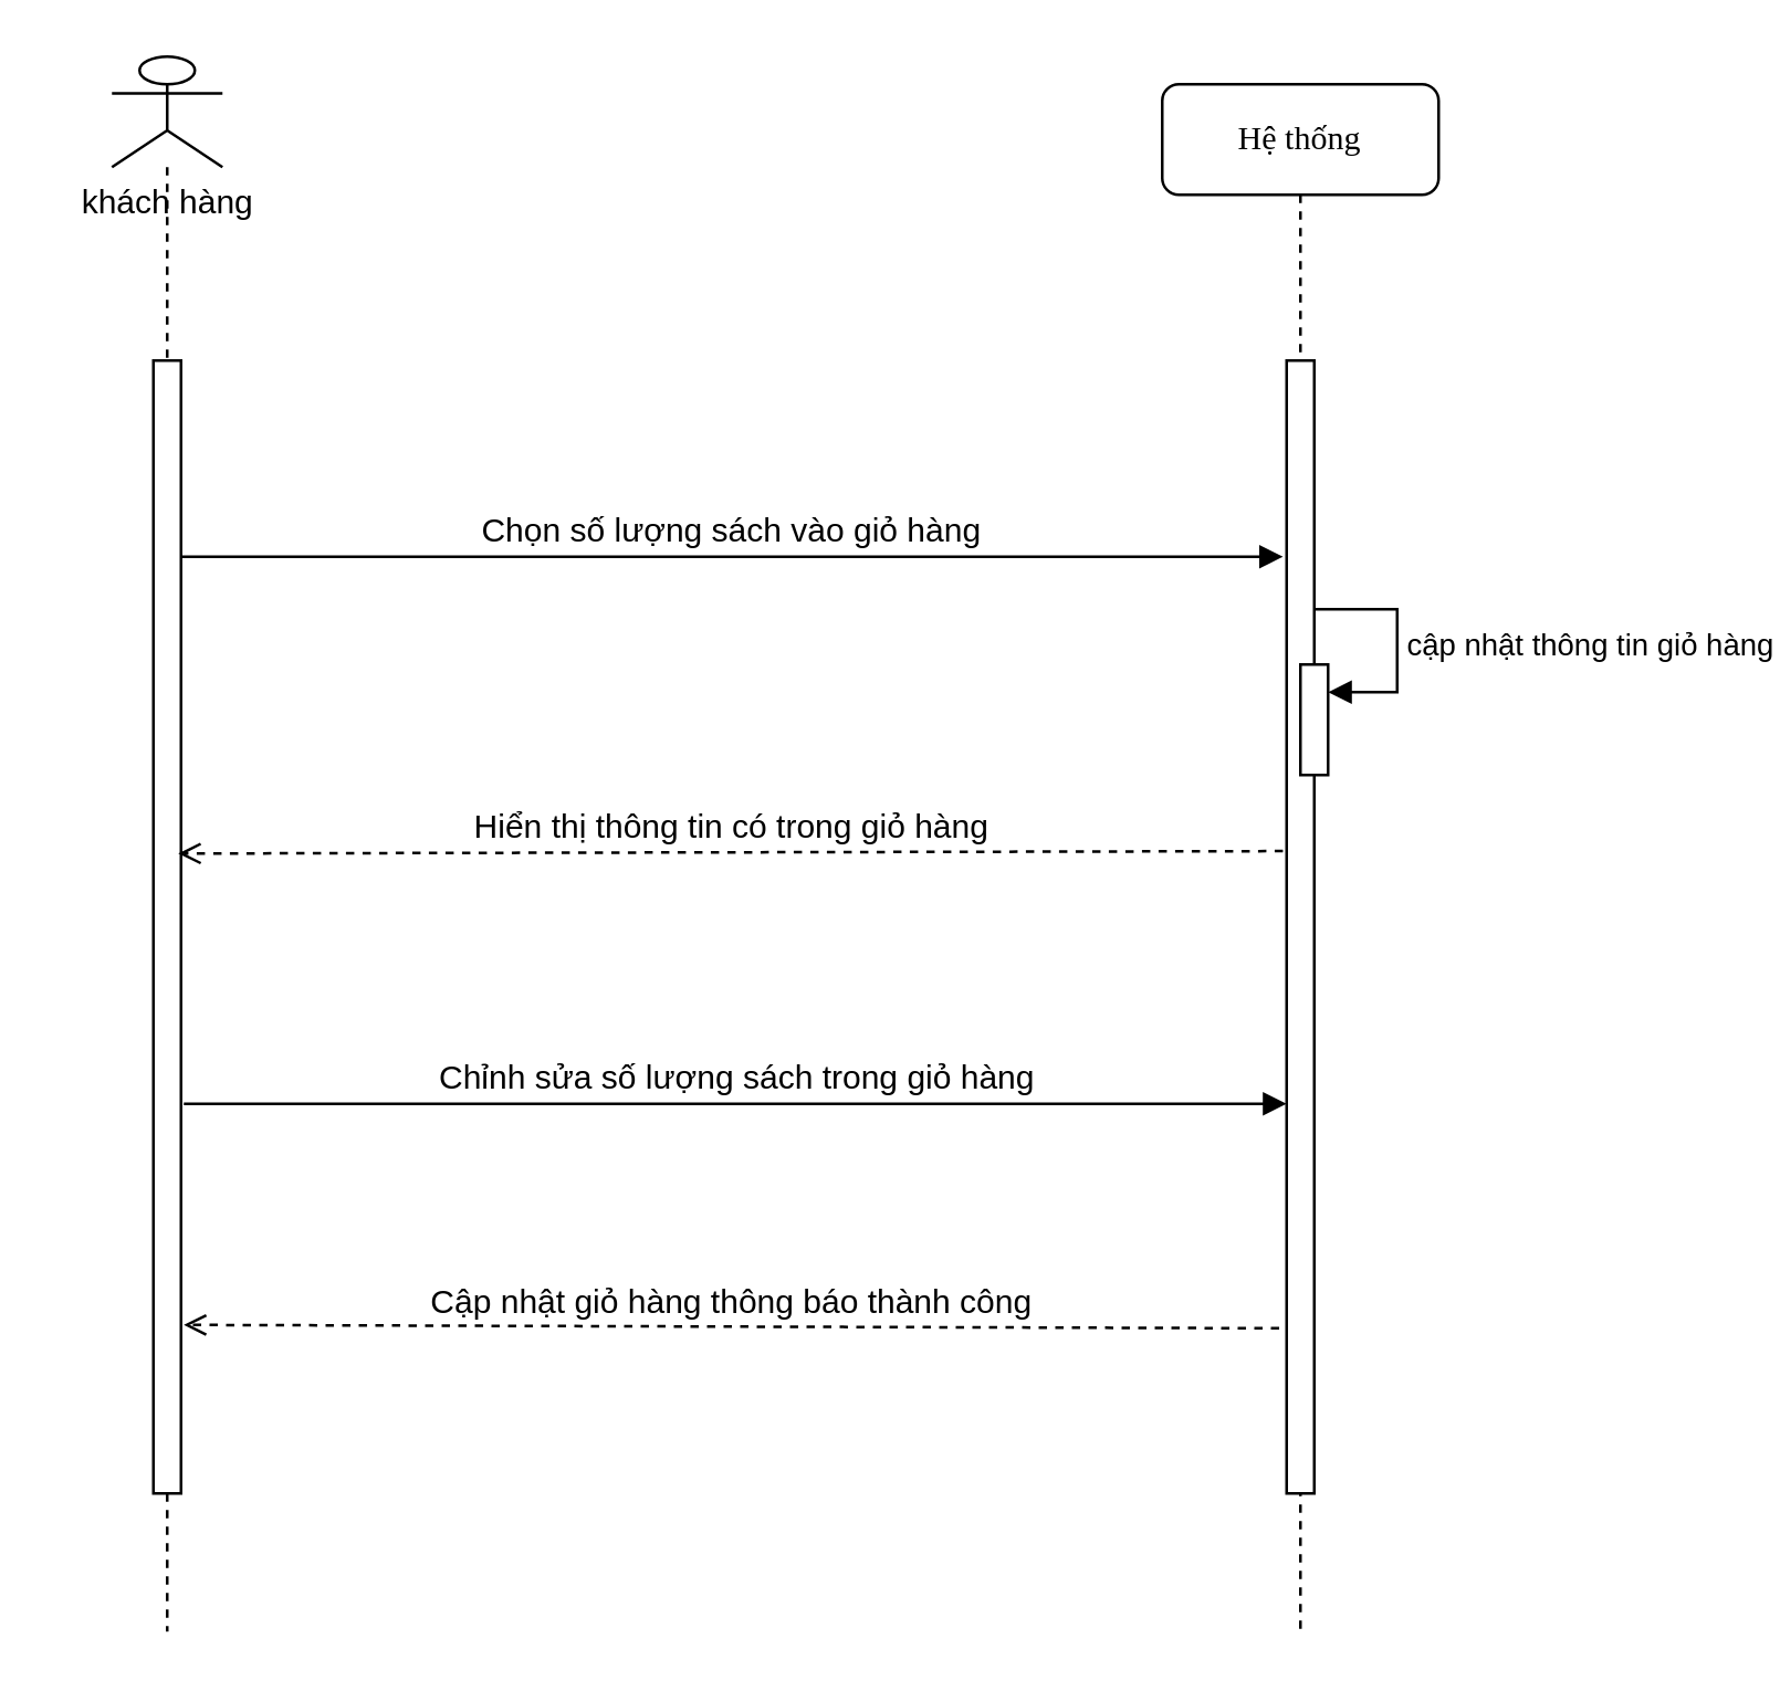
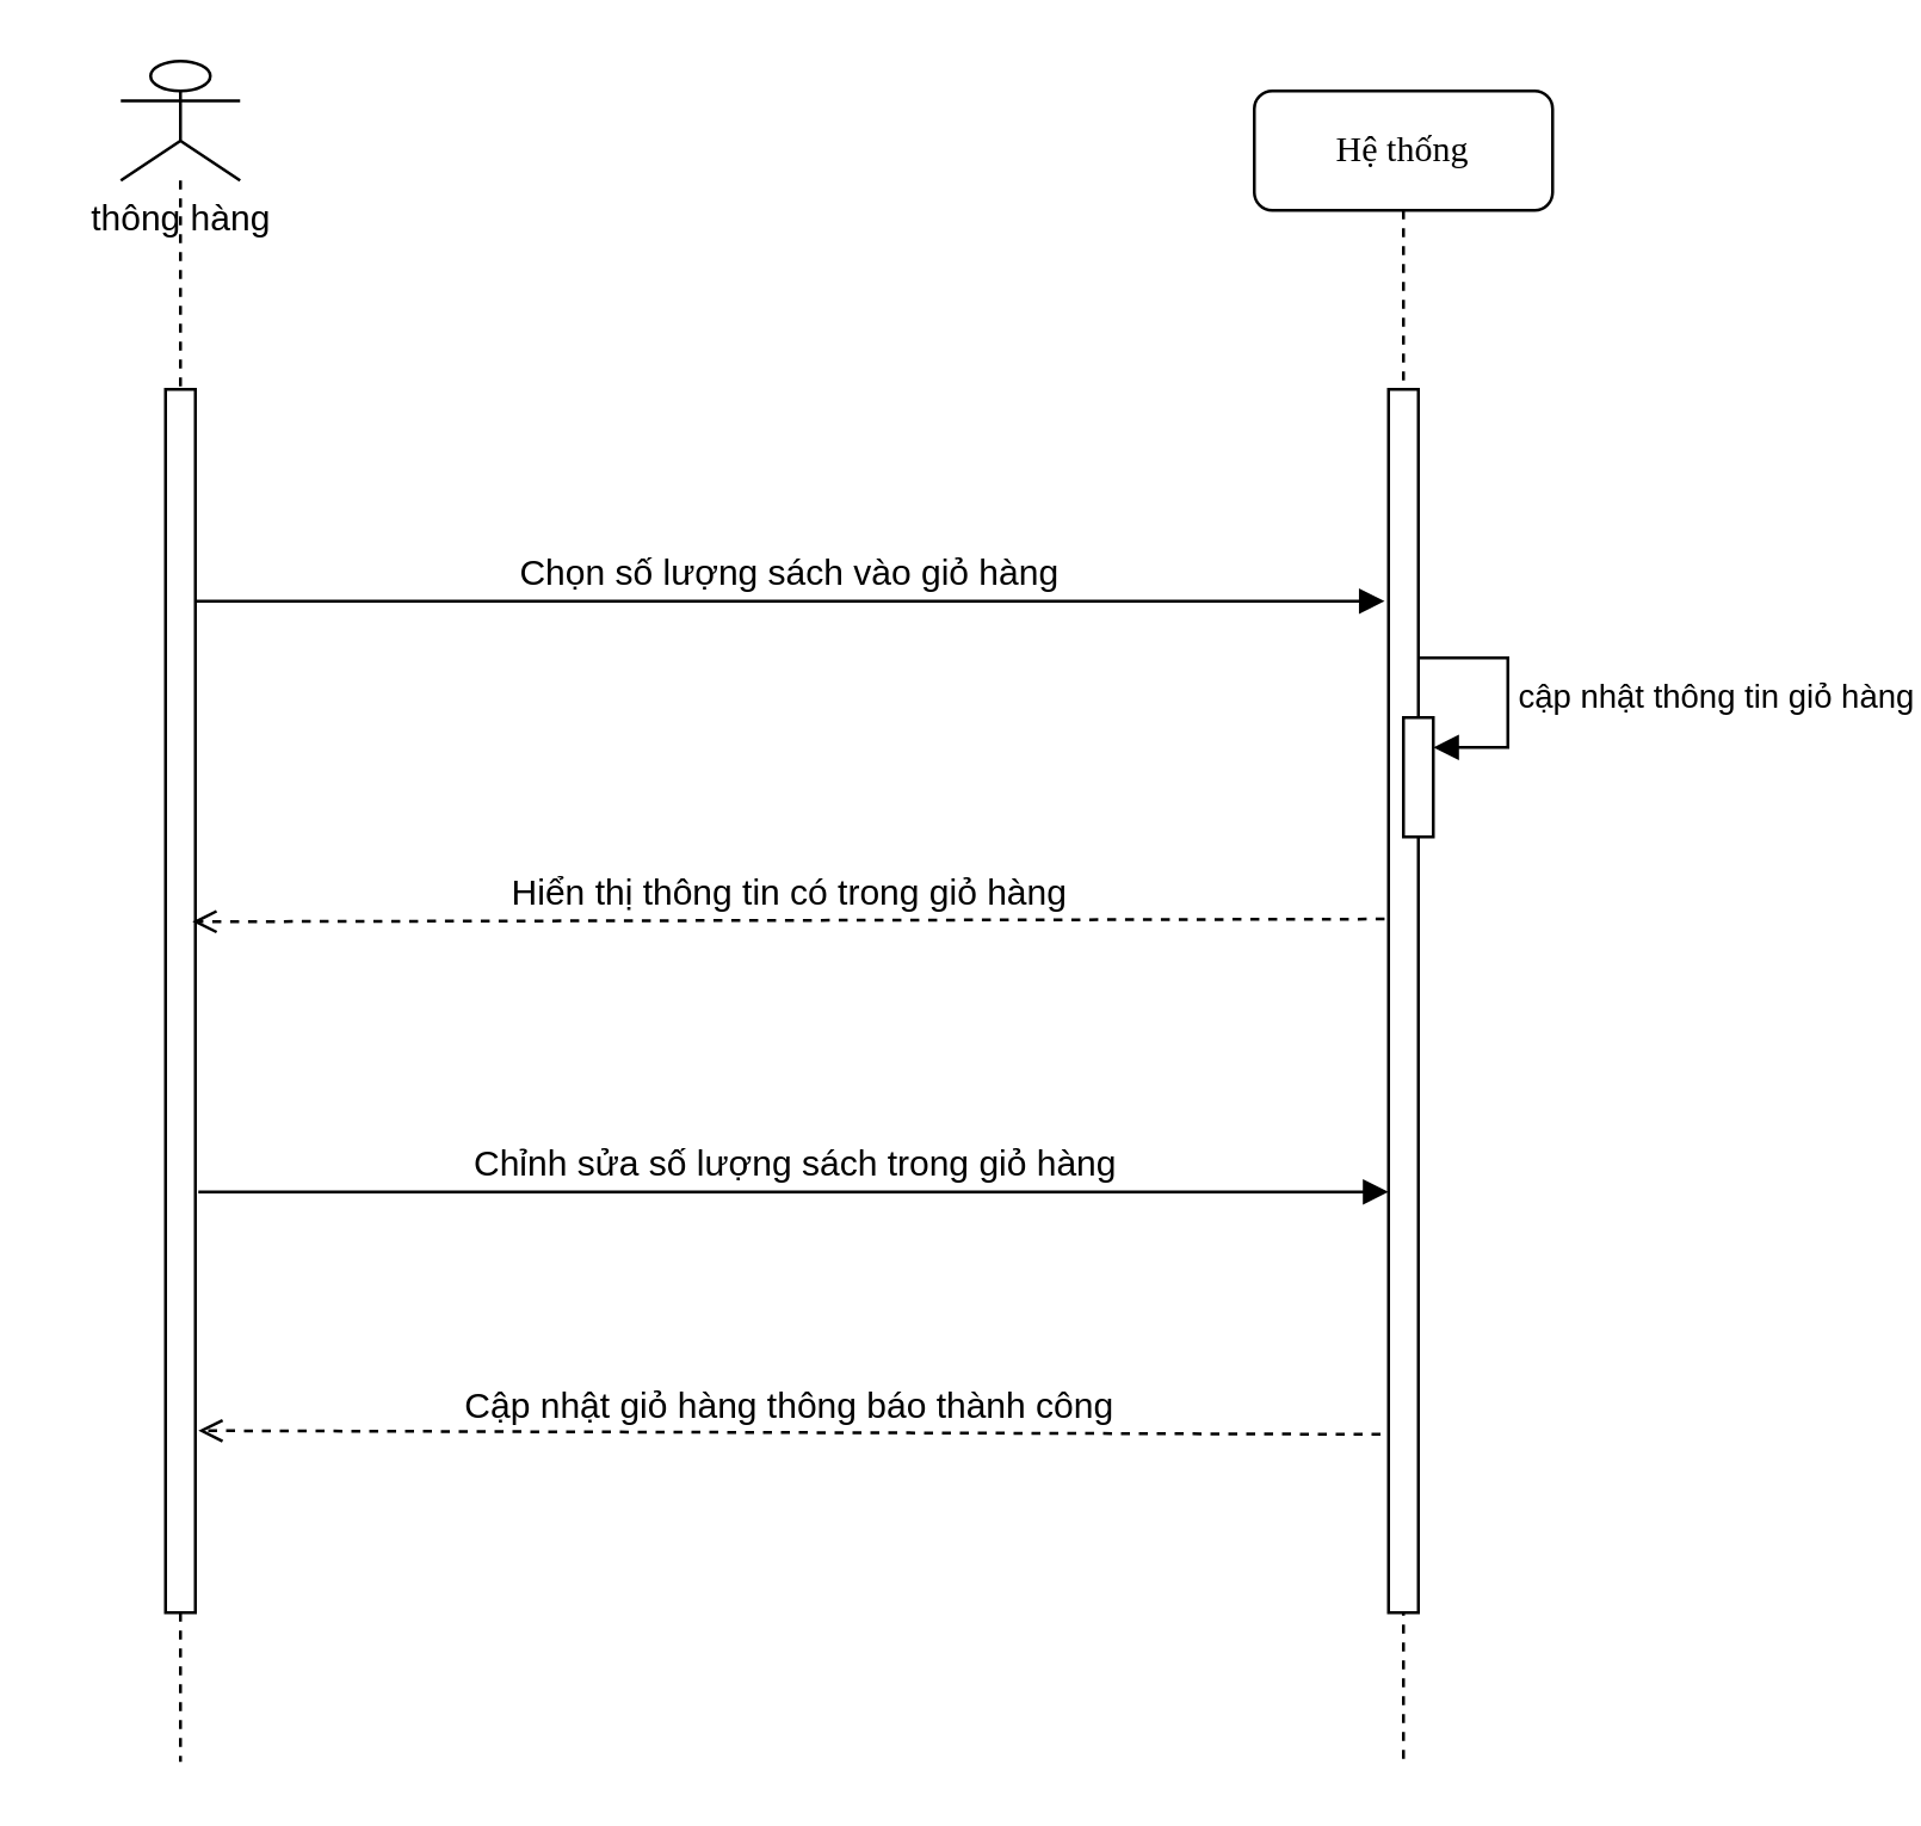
  <mxCell id="0" />
  <mxCell id="1" parent="0" />
  <mxCell id="2" value="Hệ thống" style="shape=umlLifeline;perimeter=lifelinePerimeter;whiteSpace=wrap;html=1;container=1;collapsible=0;recursiveResize=0;outlineConnect=0;rounded=1;shadow=0;comic=0;labelBackgroundColor=none;strokeWidth=1;fontFamily=Verdana;fontSize=12;align=center;" parent="1" vertex="1"><mxGeometry x="420" y="30" width="100" height="560" as="geometry" /></mxCell>
  <mxCell id="3" value="" style="html=1;points=[];perimeter=orthogonalPerimeter;rounded=0;shadow=0;comic=0;labelBackgroundColor=none;strokeWidth=1;fontFamily=Verdana;fontSize=12;align=center;" parent="2" vertex="1"><mxGeometry x="45" y="100" width="10" height="410" as="geometry" /></mxCell>
  <mxCell id="4" value="" style="html=1;points=[[0,0,0,0,5],[0,1,0,0,-5],[1,0,0,0,5],[1,1,0,0,-5]];perimeter=orthogonalPerimeter;outlineConnect=0;targetShapes=umlLifeline;portConstraint=eastwest;newEdgeStyle={&quot;curved&quot;:0,&quot;rounded&quot;:0};" vertex="1" parent="2"><mxGeometry x="50" y="210" width="10" height="40" as="geometry" /></mxCell>
  <mxCell id="5" value="cập nhật thông tin giỏ hàng" style="html=1;align=left;spacingLeft=2;endArrow=block;rounded=0;edgeStyle=orthogonalEdgeStyle;curved=0;rounded=0;" edge="1" target="4" parent="2"><mxGeometry relative="1" as="geometry"><mxPoint x="55" y="190" as="sourcePoint" /><Array as="points"><mxPoint x="85" y="220" /></Array></mxGeometry></mxCell>
  <mxCell id="6" value="&lt;font face=&quot;Helvetica&quot;&gt;Chọn số lượng sách vào giỏ hàng&lt;/font&gt;" style="html=1;verticalAlign=bottom;endArrow=block;labelBackgroundColor=none;fontFamily=Verdana;fontSize=12;edgeStyle=elbowEdgeStyle;elbow=vertical;entryX=0.437;entryY=0.305;entryDx=0;entryDy=0;entryPerimeter=0;" parent="1" source="8" target="2" edge="1"><mxGeometry relative="1" as="geometry"><mxPoint x="95" y="200" as="sourcePoint" /><mxPoint x="340" y="200" as="targetPoint" /></mxGeometry></mxCell>
  <mxCell id="7" value="" style="shape=umlLifeline;perimeter=lifelinePerimeter;whiteSpace=wrap;html=1;container=1;dropTarget=0;collapsible=0;recursiveResize=0;outlineConnect=0;portConstraint=eastwest;newEdgeStyle={&quot;curved&quot;:0,&quot;rounded&quot;:0};participant=umlActor;" parent="1" vertex="1"><mxGeometry x="40" y="20" width="40" height="570" as="geometry" /></mxCell>
  <mxCell id="8" value="" style="html=1;points=[[0,0,0,0,5],[0,1,0,0,-5],[1,0,0,0,5],[1,1,0,0,-5]];perimeter=orthogonalPerimeter;outlineConnect=0;targetShapes=umlLifeline;portConstraint=eastwest;newEdgeStyle={&quot;curved&quot;:0,&quot;rounded&quot;:0};" parent="7" vertex="1"><mxGeometry x="15" y="110" width="10" height="410" as="geometry" /></mxCell>
- <mxCell id="9" value="&lt;span style=&quot;font-weight: normal;&quot;&gt;khách hàng&lt;/span&gt;" style="text;align=center;fontStyle=1;verticalAlign=middle;spacingLeft=3;spacingRight=3;strokeColor=none;rotatable=0;points=[[0,0.5],[1,0.5]];portConstraint=eastwest;html=1;" parent="1" vertex="1"><mxGeometry x="20" y="60" width="80" height="26" as="geometry" /></mxCell>
+ <mxCell id="9" value="&lt;span style=&quot;font-weight: normal;&quot;&gt;thông hàng&lt;/span&gt;" style="text;align=center;fontStyle=1;verticalAlign=middle;spacingLeft=3;spacingRight=3;strokeColor=none;rotatable=0;points=[[0,0.5],[1,0.5]];portConstraint=eastwest;html=1;" parent="1" vertex="1"><mxGeometry x="20" y="60" width="80" height="26" as="geometry" /></mxCell>
  <mxCell id="10" value="&lt;font face=&quot;Helvetica&quot; style=&quot;font-size: 12px;&quot;&gt;Hiển thị thông tin có trong giỏ hàng&lt;/font&gt;" style="html=1;verticalAlign=bottom;labelBackgroundColor=none;endArrow=open;endFill=0;dashed=1;rounded=0;entryX=0.575;entryY=0.506;entryDx=0;entryDy=0;entryPerimeter=0;fontStyle=0;exitX=-0.133;exitY=0.433;exitDx=0;exitDy=0;exitPerimeter=0;" parent="1" source="3" edge="1"><mxGeometry width="160" relative="1" as="geometry"><mxPoint x="440" y="308" as="sourcePoint" /><mxPoint x="64" y="308.42" as="targetPoint" /><Array as="points" /></mxGeometry></mxCell>
  <mxCell id="11" value="&lt;font face=&quot;Helvetica&quot;&gt;Chỉnh sửa số lượng sách trong giỏ hàng&lt;/font&gt;" style="html=1;verticalAlign=bottom;endArrow=block;labelBackgroundColor=none;fontFamily=Verdana;fontSize=12;edgeStyle=elbowEdgeStyle;elbow=vertical;entryX=0.437;entryY=0.305;entryDx=0;entryDy=0;entryPerimeter=0;" parent="1" edge="1"><mxGeometry relative="1" as="geometry"><mxPoint x="66" y="399" as="sourcePoint" /><mxPoint x="465" y="399" as="targetPoint" /></mxGeometry></mxCell>
  <mxCell id="12" value="&lt;span style=&quot;font-size: 12px;&quot;&gt;Cập nhật giỏ hàng thông báo thành công&lt;/span&gt;" style="html=1;verticalAlign=bottom;labelBackgroundColor=none;endArrow=open;endFill=0;dashed=1;rounded=0;entryX=0.575;entryY=0.506;entryDx=0;entryDy=0;entryPerimeter=0;fontStyle=0;exitX=0.423;exitY=0.804;exitDx=0;exitDy=0;exitPerimeter=0;" parent="1" source="2" edge="1"><mxGeometry width="160" relative="1" as="geometry"><mxPoint x="430" y="490" as="sourcePoint" /><mxPoint x="66" y="479" as="targetPoint" /><Array as="points" /></mxGeometry></mxCell>
